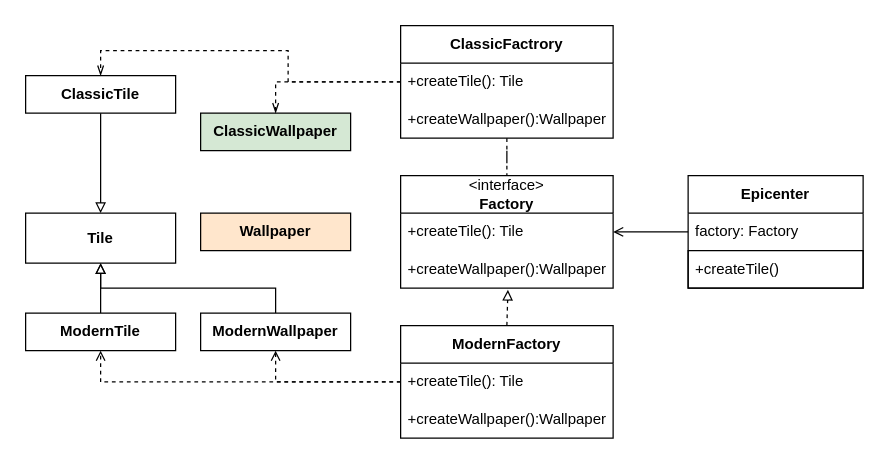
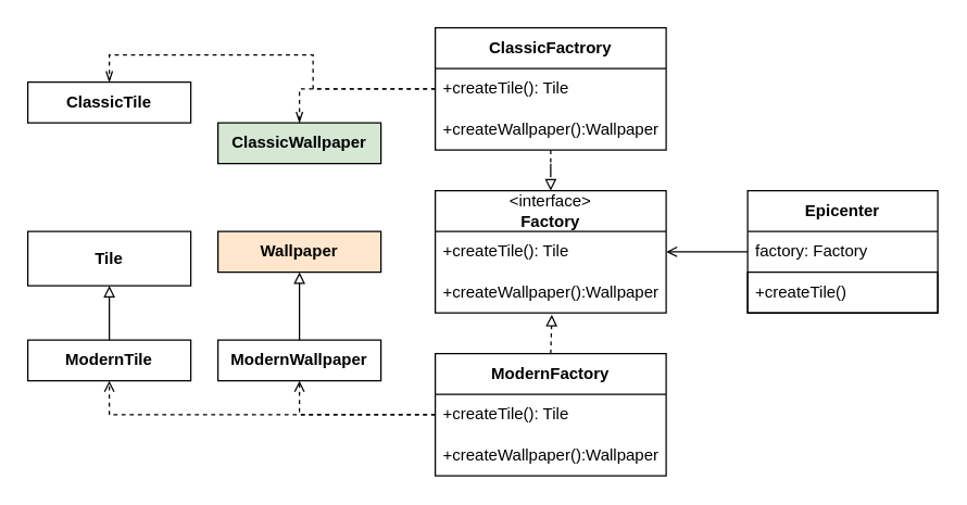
  <mxCell id="0" />
  <mxCell id="1" parent="0" />
  <mxCell id="2" value="&lt;b&gt;Wallpaper&lt;/b&gt;" style="rounded=0;whiteSpace=wrap;html=1;fillColor=#ffe6cc;" vertex="1" parent="1"><mxGeometry x="160" y="170" width="120" height="30" as="geometry" /></mxCell>
  <mxCell id="3" value="&lt;b&gt;Tile&lt;/b&gt;" style="rounded=0;whiteSpace=wrap;html=1;" vertex="1" parent="1"><mxGeometry x="20" y="170" width="120" height="40" as="geometry" /></mxCell>
  <mxCell id="4" value="&amp;lt;interface&amp;gt;&lt;br&gt;&lt;b&gt;Factory&lt;/b&gt;" style="swimlane;fontStyle=0;childLayout=stackLayout;horizontal=1;startSize=30;horizontalStack=0;resizeParent=1;resizeParentMax=0;resizeLast=0;collapsible=1;marginBottom=0;whiteSpace=wrap;html=1;" vertex="1" parent="1"><mxGeometry x="320" y="140" width="170" height="90" as="geometry" /></mxCell>
  <mxCell id="5" value="+createTile(): Tile" style="text;strokeColor=none;fillColor=none;align=left;verticalAlign=middle;spacingLeft=4;spacingRight=4;overflow=hidden;points=[[0,0.5],[1,0.5]];portConstraint=eastwest;rotatable=0;whiteSpace=wrap;html=1;" vertex="1" parent="4"><mxGeometry y="30" width="170" height="30" as="geometry" /></mxCell>
  <mxCell id="6" value="+createWallpaper():Wallpaper" style="text;strokeColor=none;fillColor=none;align=left;verticalAlign=middle;spacingLeft=4;spacingRight=4;overflow=hidden;points=[[0,0.5],[1,0.5]];portConstraint=eastwest;rotatable=0;whiteSpace=wrap;html=1;" vertex="1" parent="4"><mxGeometry y="60" width="170" height="30" as="geometry" /></mxCell>
- <mxCell id="7" style="edgeStyle=orthogonalEdgeStyle;rounded=0;orthogonalLoop=1;jettySize=auto;html=1;entryX=0.5;entryY=0;entryDx=0;entryDy=0;endArrow=none;endFill=0;dashed=1;" edge="1" parent="1" source="8" target="4"><mxGeometry relative="1" as="geometry" /></mxCell>
+ <mxCell id="7" style="edgeStyle=orthogonalEdgeStyle;rounded=0;orthogonalLoop=1;jettySize=auto;html=1;entryX=0.5;entryY=0;entryDx=0;entryDy=0;endArrow=block;endFill=0;dashed=1;" edge="1" parent="1" source="8" target="4"><mxGeometry relative="1" as="geometry" /></mxCell>
  <mxCell id="8" value="&lt;b&gt;ClassicFactrory&lt;/b&gt;" style="swimlane;fontStyle=0;childLayout=stackLayout;horizontal=1;startSize=30;horizontalStack=0;resizeParent=1;resizeParentMax=0;resizeLast=0;collapsible=1;marginBottom=0;whiteSpace=wrap;html=1;" vertex="1" parent="1"><mxGeometry x="320" y="20" width="170" height="90" as="geometry" /></mxCell>
  <mxCell id="9" value="+createTile(): Tile" style="text;strokeColor=none;fillColor=none;align=left;verticalAlign=middle;spacingLeft=4;spacingRight=4;overflow=hidden;points=[[0,0.5],[1,0.5]];portConstraint=eastwest;rotatable=0;whiteSpace=wrap;html=1;" vertex="1" parent="8"><mxGeometry y="30" width="170" height="30" as="geometry" /></mxCell>
  <mxCell id="10" value="+createWallpaper():Wallpaper" style="text;strokeColor=none;fillColor=none;align=left;verticalAlign=middle;spacingLeft=4;spacingRight=4;overflow=hidden;points=[[0,0.5],[1,0.5]];portConstraint=eastwest;rotatable=0;whiteSpace=wrap;html=1;" vertex="1" parent="8"><mxGeometry y="60" width="170" height="30" as="geometry" /></mxCell>
  <mxCell id="11" value="&lt;b&gt;ModernFactory&lt;/b&gt;" style="swimlane;fontStyle=0;childLayout=stackLayout;horizontal=1;startSize=30;horizontalStack=0;resizeParent=1;resizeParentMax=0;resizeLast=0;collapsible=1;marginBottom=0;whiteSpace=wrap;html=1;" vertex="1" parent="1"><mxGeometry x="320" y="260" width="170" height="90" as="geometry" /></mxCell>
  <mxCell id="12" value="+createTile(): Tile" style="text;strokeColor=none;fillColor=none;align=left;verticalAlign=middle;spacingLeft=4;spacingRight=4;overflow=hidden;points=[[0,0.5],[1,0.5]];portConstraint=eastwest;rotatable=0;whiteSpace=wrap;html=1;" vertex="1" parent="11"><mxGeometry y="30" width="170" height="30" as="geometry" /></mxCell>
  <mxCell id="13" value="+createWallpaper():Wallpaper" style="text;strokeColor=none;fillColor=none;align=left;verticalAlign=middle;spacingLeft=4;spacingRight=4;overflow=hidden;points=[[0,0.5],[1,0.5]];portConstraint=eastwest;rotatable=0;whiteSpace=wrap;html=1;" vertex="1" parent="11"><mxGeometry y="60" width="170" height="30" as="geometry" /></mxCell>
  <mxCell id="14" value="&lt;b&gt;ClassicWallpaper&lt;/b&gt;" style="rounded=0;whiteSpace=wrap;html=1;fillColor=#d5e8d4;" vertex="1" parent="1"><mxGeometry x="160" y="90" width="120" height="30" as="geometry" /></mxCell>
- <mxCell id="15" style="edgeStyle=orthogonalEdgeStyle;rounded=0;orthogonalLoop=1;jettySize=auto;html=1;exitX=0.5;exitY=1;exitDx=0;exitDy=0;entryX=0.5;entryY=0;entryDx=0;entryDy=0;endArrow=block;endFill=0;" edge="1" parent="1" source="16" target="3"><mxGeometry relative="1" as="geometry" /></mxCell>
  <mxCell id="16" value="&lt;b&gt;ClassicTile&lt;/b&gt;" style="rounded=0;whiteSpace=wrap;html=1;" vertex="1" parent="1"><mxGeometry x="20" y="60" width="120" height="30" as="geometry" /></mxCell>
- <mxCell id="17" style="edgeStyle=orthogonalEdgeStyle;rounded=0;orthogonalLoop=1;jettySize=auto;html=1;exitX=0.5;exitY=0;exitDx=0;exitDy=0;endArrow=block;endFill=0;" edge="1" parent="1" source="18" target="3"><mxGeometry relative="1" as="geometry" /></mxCell>
+ <mxCell id="17" style="edgeStyle=orthogonalEdgeStyle;rounded=0;orthogonalLoop=1;jettySize=auto;html=1;exitX=0.5;exitY=0;exitDx=0;exitDy=0;entryX=0.5;entryY=1;entryDx=0;entryDy=0;endArrow=block;endFill=0;" edge="1" parent="1" source="18" target="2"><mxGeometry relative="1" as="geometry" /></mxCell>
  <mxCell id="18" value="&lt;b&gt;ModernWallpaper&lt;/b&gt;" style="rounded=0;whiteSpace=wrap;html=1;" vertex="1" parent="1"><mxGeometry x="160" y="250" width="120" height="30" as="geometry" /></mxCell>
  <mxCell id="19" style="edgeStyle=orthogonalEdgeStyle;rounded=0;orthogonalLoop=1;jettySize=auto;html=1;exitX=0.5;exitY=0;exitDx=0;exitDy=0;entryX=0.5;entryY=1;entryDx=0;entryDy=0;endArrow=block;endFill=0;" edge="1" parent="1" source="20" target="3"><mxGeometry relative="1" as="geometry" /></mxCell>
  <mxCell id="20" value="&lt;b&gt;ModernTile&lt;/b&gt;" style="rounded=0;whiteSpace=wrap;html=1;" vertex="1" parent="1"><mxGeometry x="20" y="250" width="120" height="30" as="geometry" /></mxCell>
  <mxCell id="21" style="edgeStyle=orthogonalEdgeStyle;rounded=0;orthogonalLoop=1;jettySize=auto;html=1;entryX=0.5;entryY=0;entryDx=0;entryDy=0;dashed=1;endArrow=openThin;endFill=0;" edge="1" parent="1" source="9" target="14"><mxGeometry relative="1" as="geometry" /></mxCell>
  <mxCell id="22" style="edgeStyle=orthogonalEdgeStyle;rounded=0;orthogonalLoop=1;jettySize=auto;html=1;exitX=0;exitY=0.5;exitDx=0;exitDy=0;entryX=0.5;entryY=0;entryDx=0;entryDy=0;dashed=1;endArrow=openThin;endFill=0;" edge="1" parent="1" source="9" target="16"><mxGeometry relative="1" as="geometry" /></mxCell>
  <mxCell id="23" style="edgeStyle=orthogonalEdgeStyle;rounded=0;orthogonalLoop=1;jettySize=auto;html=1;exitX=0;exitY=0.5;exitDx=0;exitDy=0;entryX=0.5;entryY=1;entryDx=0;entryDy=0;dashed=1;endArrow=open;endFill=0;" edge="1" parent="1" source="12" target="18"><mxGeometry relative="1" as="geometry" /></mxCell>
  <mxCell id="24" style="edgeStyle=orthogonalEdgeStyle;rounded=0;orthogonalLoop=1;jettySize=auto;html=1;exitX=0;exitY=0.5;exitDx=0;exitDy=0;entryX=0.5;entryY=1;entryDx=0;entryDy=0;dashed=1;endArrow=open;endFill=0;" edge="1" parent="1" source="12" target="20"><mxGeometry relative="1" as="geometry" /></mxCell>
  <mxCell id="25" style="edgeStyle=orthogonalEdgeStyle;rounded=0;orthogonalLoop=1;jettySize=auto;html=1;exitX=0.5;exitY=0;exitDx=0;exitDy=0;entryX=0.505;entryY=1.045;entryDx=0;entryDy=0;entryPerimeter=0;endArrow=block;endFill=0;dashed=1;" edge="1" parent="1" source="11" target="6"><mxGeometry relative="1" as="geometry" /></mxCell>
  <mxCell id="26" style="edgeStyle=orthogonalEdgeStyle;rounded=0;orthogonalLoop=1;jettySize=auto;html=1;entryX=1;entryY=0.5;entryDx=0;entryDy=0;endArrow=open;endFill=0;" edge="1" parent="1" source="27" target="5"><mxGeometry relative="1" as="geometry" /></mxCell>
  <mxCell id="27" value="&lt;b&gt;Epicenter&lt;/b&gt;" style="swimlane;fontStyle=0;childLayout=stackLayout;horizontal=1;startSize=30;horizontalStack=0;resizeParent=1;resizeParentMax=0;resizeLast=0;collapsible=1;marginBottom=0;whiteSpace=wrap;html=1;" vertex="1" parent="1"><mxGeometry x="550" y="140" width="140" height="90" as="geometry" /></mxCell>
  <mxCell id="28" value="factory: Factory" style="text;strokeColor=none;fillColor=none;align=left;verticalAlign=middle;spacingLeft=4;spacingRight=4;overflow=hidden;points=[[0,0.5],[1,0.5]];portConstraint=eastwest;rotatable=0;whiteSpace=wrap;html=1;" vertex="1" parent="27"><mxGeometry y="30" width="140" height="30" as="geometry" /></mxCell>
  <mxCell id="29" value="+createTile()" style="text;strokeColor=default;fillColor=none;align=left;verticalAlign=middle;spacingLeft=4;spacingRight=4;overflow=hidden;points=[[0,0.5],[1,0.5]];portConstraint=eastwest;rotatable=0;whiteSpace=wrap;html=1;" vertex="1" parent="27"><mxGeometry y="60" width="140" height="30" as="geometry" /></mxCell>
